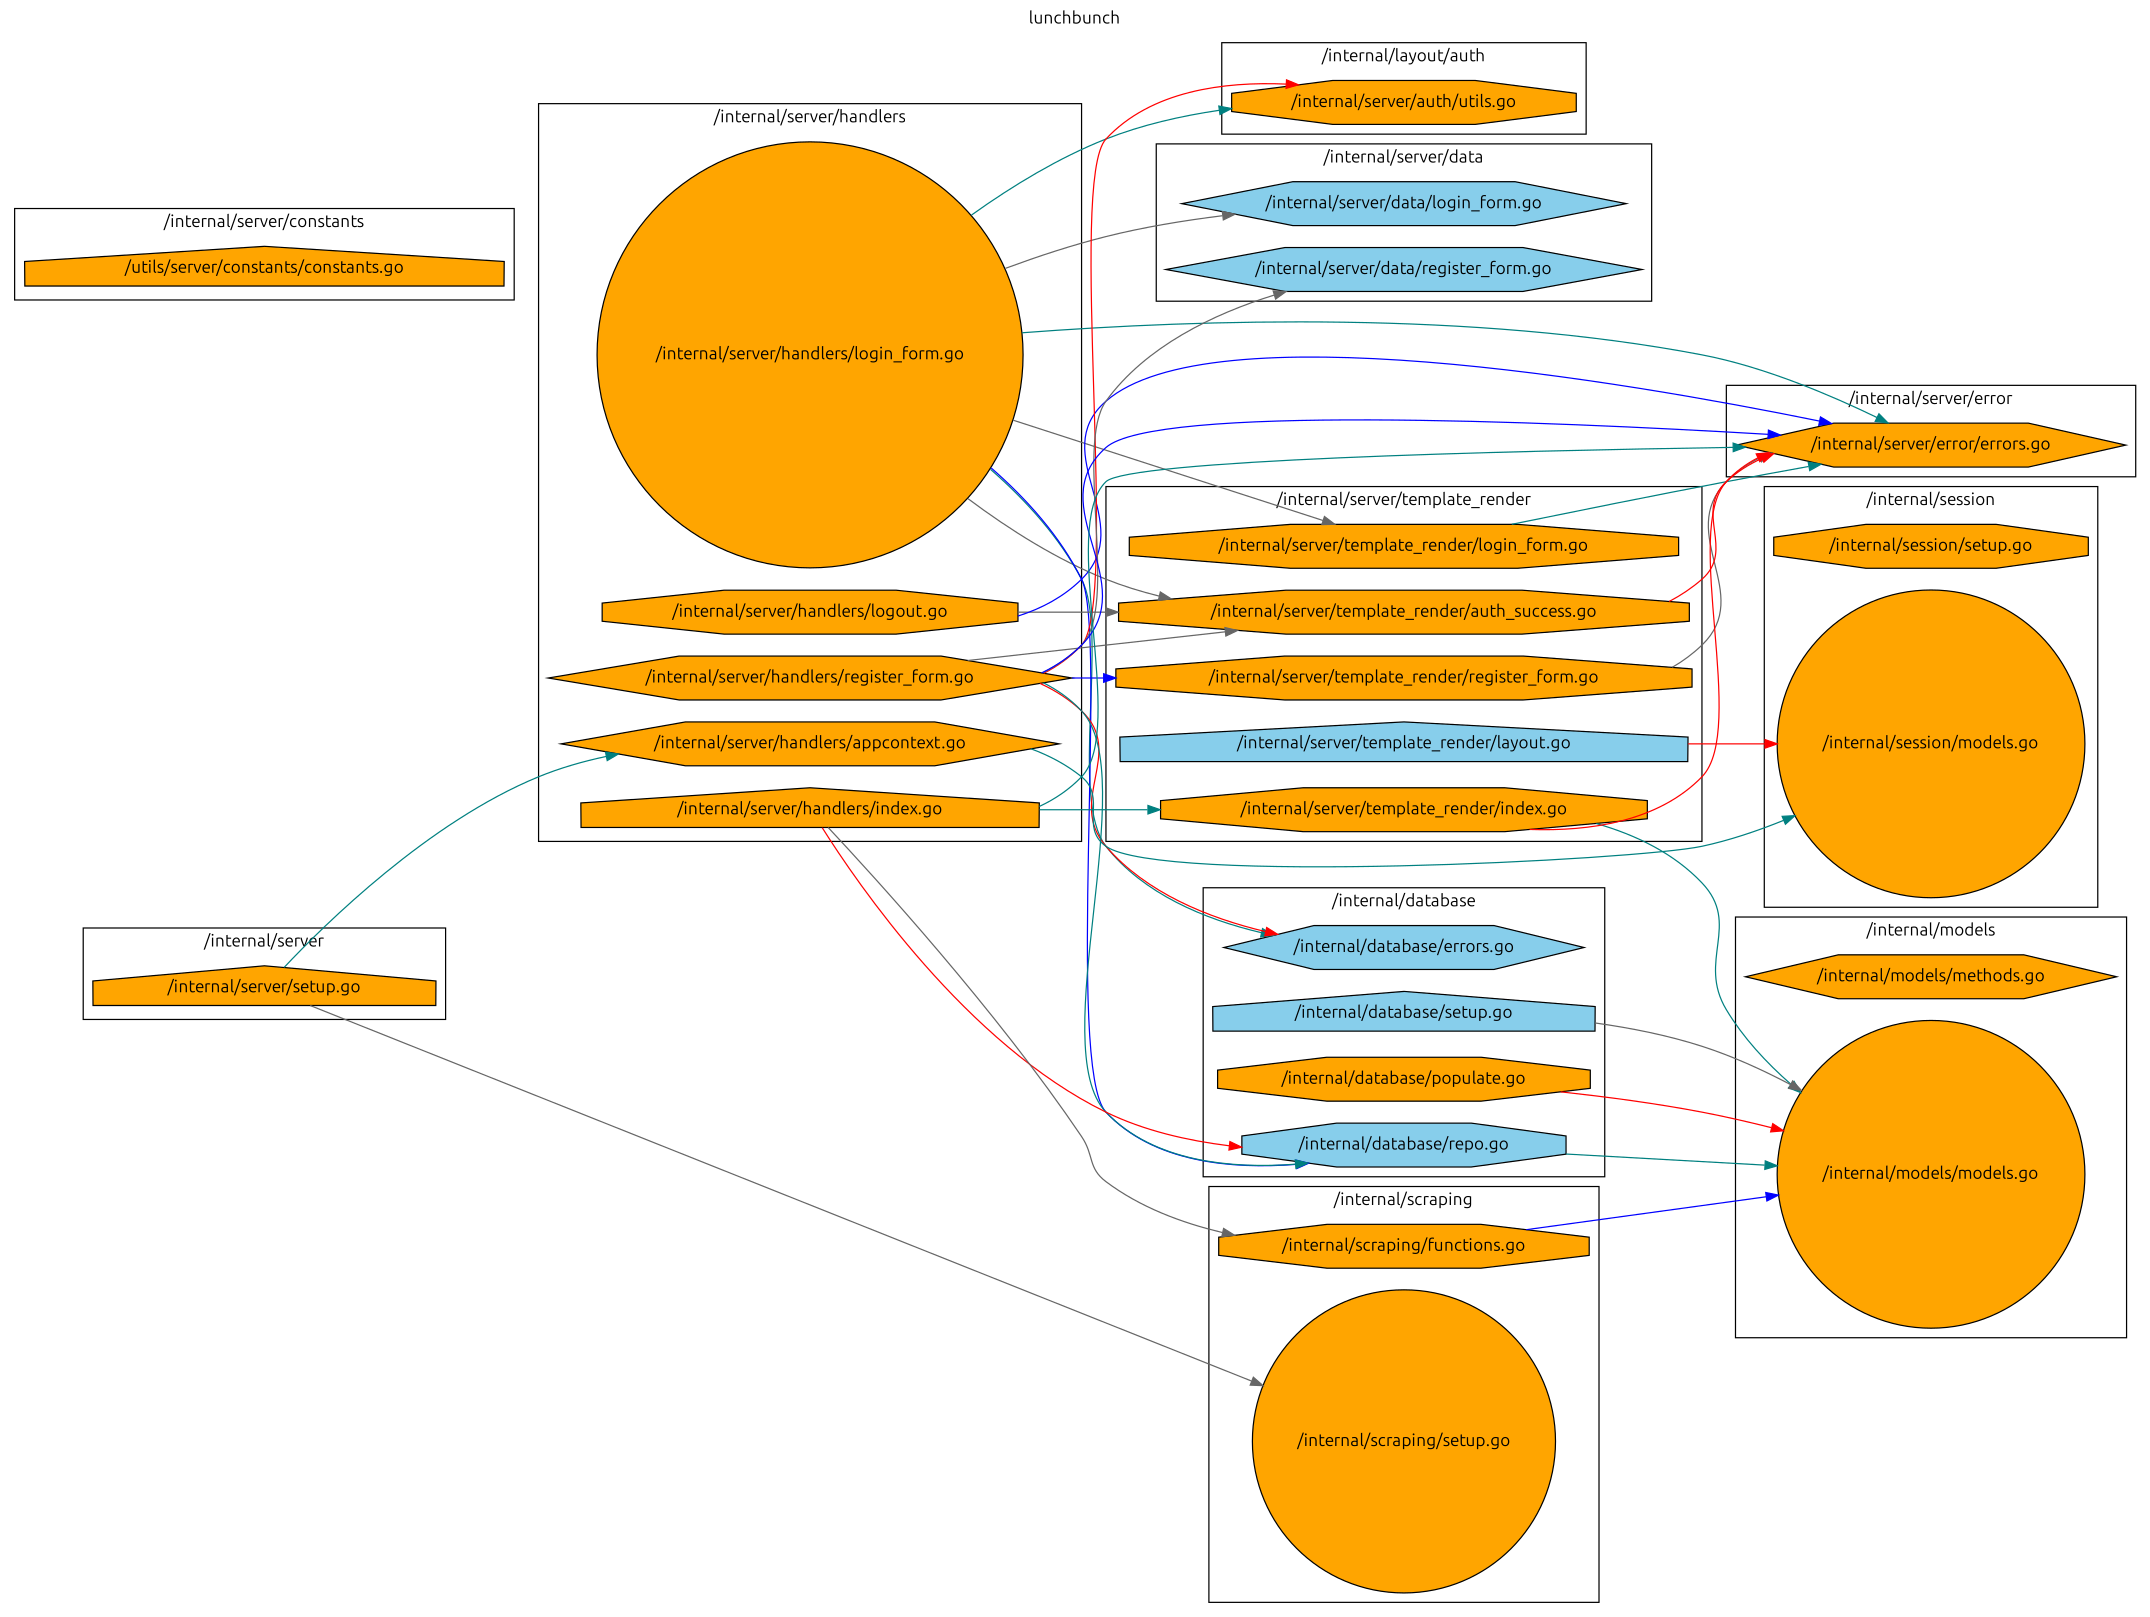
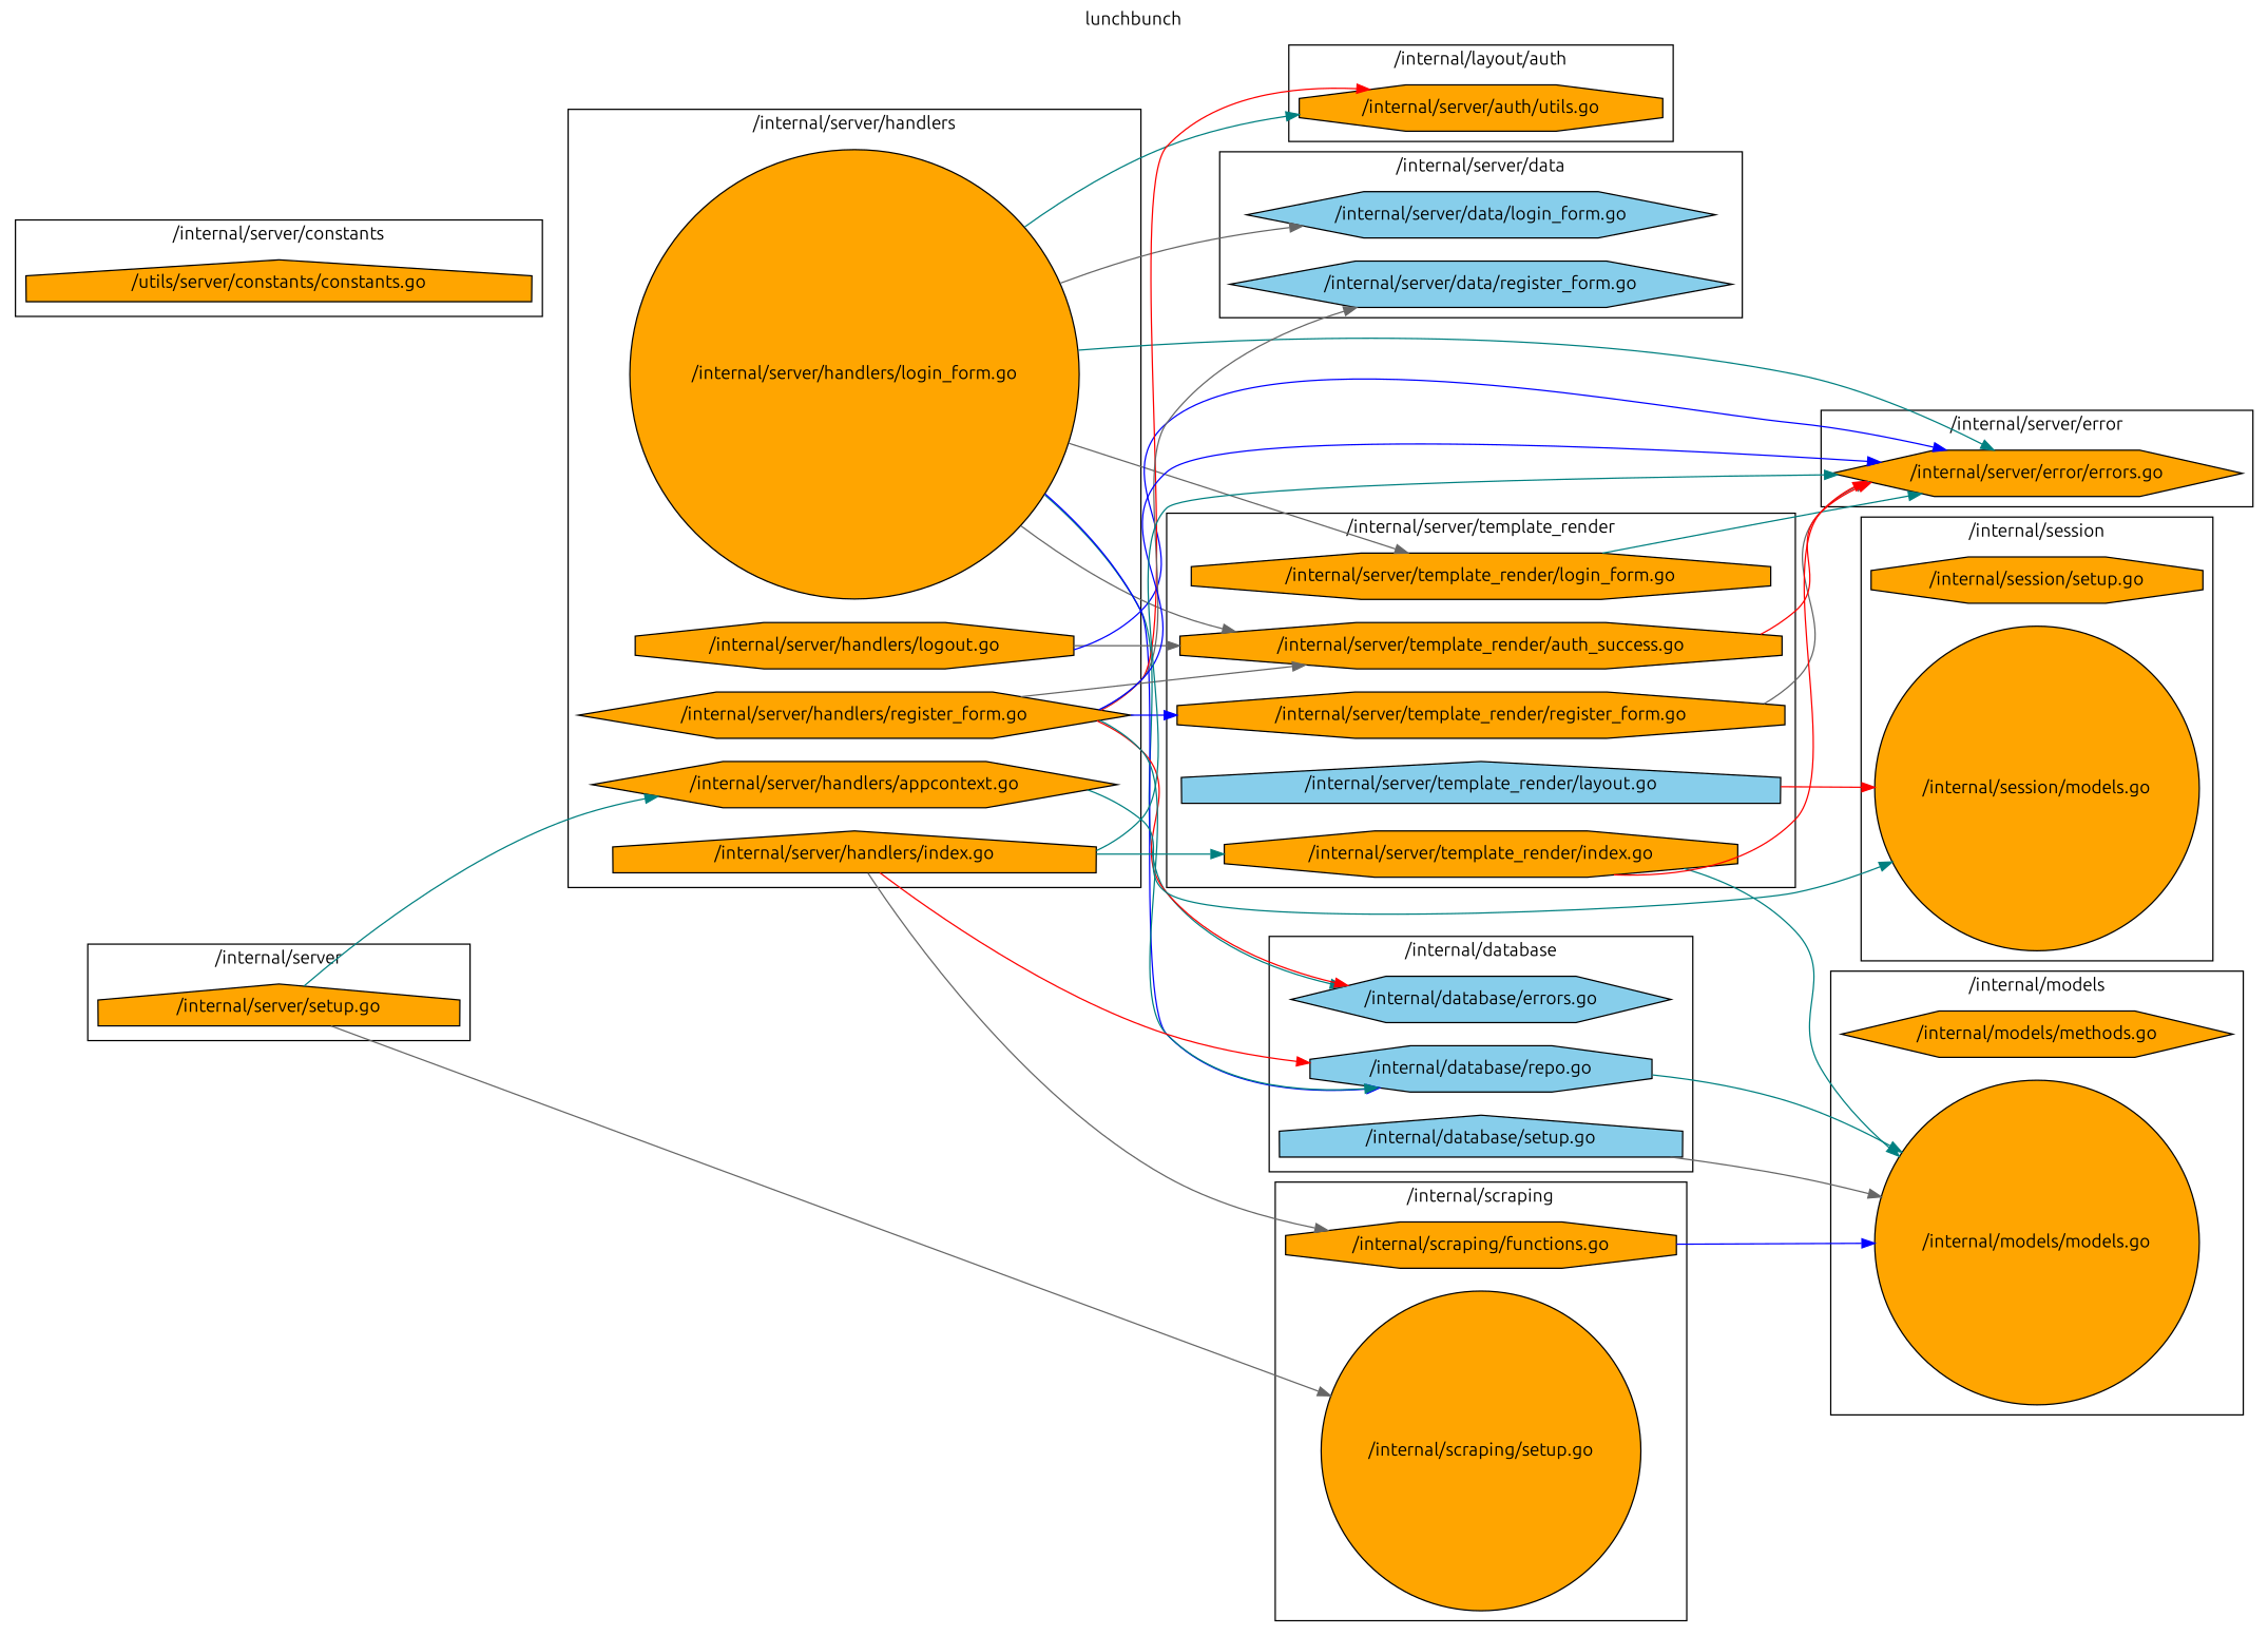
  digraph {
    fontname=Ubuntu
    label=lunchbunch
    labelloc=t
    rankdir=LR
    node [fillcolor=orange fontname=Ubuntu shape=octagon style=filled]
    edge [color=teal fontname=Ubuntu]
    n1 [label="/internal/server/setup.go" shape=house]
    n2 [label="/internal/server/handlers/login_form.go" shape=circle]
    n3 [label="/internal/server/handlers/logout.go"]
    n4 [label="/internal/server/handlers/register_form.go" shape=hexagon]
    n5 [label="/internal/server/handlers/appcontext.go" shape=hexagon]
    n6 [label="/internal/server/handlers/index.go" shape=house]
    n7 [label="/internal/server/template_render/login_form.go"]
    n8 [label="/internal/server/template_render/register_form.go"]
    n9 [label="/internal/server/template_render/auth_success.go"]
    n10 [fillcolor=skyblue label="/internal/server/template_render/layout.go" shape=house]
    n11 [label="/internal/server/template_render/index.go"]
    n12 [label="/internal/server/auth/utils.go"]
    n13 [label="/utils/server/constants/constants.go" shape=house]
    n14 [fillcolor=skyblue label="/internal/server/data/login_form.go" shape=hexagon]
    n15 [fillcolor=skyblue label="/internal/server/data/register_form.go" shape=hexagon]
    n16 [label="/internal/session/setup.go"]
    n17 [label="/internal/session/models.go" shape=circle]
    n18 [label="/internal/models/methods.go" shape=hexagon]
    n19 [label="/internal/models/models.go" shape=circle]
    n20 [label="/internal/server/error/errors.go" shape=hexagon]
    n21 [fillcolor=skyblue label="/internal/database/errors.go" shape=hexagon]
-   n22 [label="/internal/database/populate.go"]
    n23 [fillcolor=skyblue label="/internal/database/repo.go"]
    n24 [fillcolor=skyblue label="/internal/database/setup.go" shape=house]
    n25 [label="/internal/scraping/setup.go" shape=circle]
    n26 [label="/internal/scraping/functions.go"]
    subgraph cluster_1 {
      fillcolor="#ffffff"
      label="/internal/server"
      style=filled
      n1
    }
    subgraph cluster_2 {
      fillcolor="#ffffff"
      label="/internal/server/handlers"
      style=filled
      n2
      n3
      n4
      n5
      n6
    }
    subgraph cluster_3 {
      fillcolor="#ffffff"
      label="/internal/server/template_render"
      style=filled
      n7
      n8
      n9
      n10
      n11
    }
    subgraph cluster_4 {
      fillcolor="#ffffff"
      label="/internal/layout/auth"
      style=filled
      n12
    }
    subgraph cluster_5 {
      fillcolor="#ffffff"
      label="/internal/server/constants"
      style=filled
      n13
    }
    subgraph cluster_6 {
      fillcolor="#ffffff"
      label="/internal/server/data"
      style=filled
      n14
      n15
    }
    subgraph cluster_7 {
      fillcolor="#ffffff"
      label="/internal/session"
      style=filled
      n16
      n17
    }
    subgraph cluster_8 {
      fillcolor="#ffffff"
      label="/internal/models"
      style=filled
      n18
      n19
    }
    subgraph cluster_9 {
      fillcolor="#ffffff"
      label="/internal/server/error"
      style=filled
      n20
    }
    subgraph cluster_10 {
      fillcolor="#ffffff"
      label="/internal/database"
      style=filled
      n21
-     n22
      n23
      n24
    }
    subgraph cluster_11 {
      fillcolor="#ffffff"
      label="/internal/scraping"
      style=filled
      n25
      n26
    }
    n1 -> n5
    n1 -> n25 [color=gray40]
    n2 -> n7 [color=gray40]
    n2 -> n9 [color=gray40]
    n2 -> n12
    n2 -> n14 [color=gray40]
    n2 -> n20
    n2 -> n21
    n2 -> n23 [color=blue]
    n3 -> n9 [color=gray40]
    n3 -> n20 [color=blue]
    n4 -> n8 [color=blue]
    n4 -> n9 [color=gray40]
    n4 -> n12 [color=red]
    n4 -> n15 [color=gray40]
    n4 -> n20 [color=blue]
    n4 -> n21 [color=red]
    n4 -> n23
    n5 -> n17
    n6 -> n11
    n6 -> n20
    n6 -> n23 [color=red]
    n6 -> n26 [color=gray40]
    n7 -> n20
    n8 -> n20 [color=gray40]
    n9 -> n20 [color=red]
    n10 -> n17 [color=red]
    n11 -> n19
    n11 -> n20 [color=red]
-   n22 -> n19 [color=red]
    n23 -> n19
    n24 -> n19 [color=gray40]
    n26 -> n19 [color=blue]
  }
